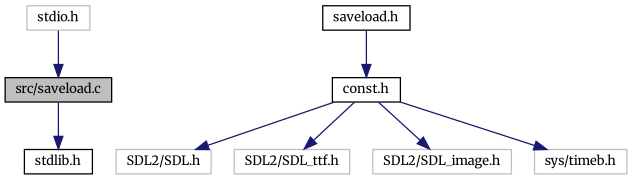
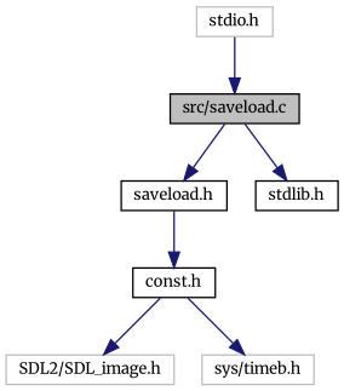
  digraph {
    fontname=Merriweather
    node [color=grey75 fillcolor=white fontname=Merriweather fontsize=10 shape=record style=filled]
    edge [color=midnightblue fontname=Merriweather fontsize=10 labelfontname=Helvetica labelfontsize=10 style=solid]
    n1 [color=black fillcolor=grey75 fontcolor=black height=0.2 label="src/saveload.c" width=0.4]
    n2 [color=black height=0.2 label="saveload.h" width=0.4]
    n3 [color=black height=0.2 label="stdlib.h" width=0.4]
    n4 [color=black height=0.2 label="const.h" width=0.4]
    n5 [height=0.2 label="stdio.h" width=0.4]
-   n6 [height=0.2 label="SDL2/SDL.h" width=0.4]
-   n7 [height=0.2 label="SDL2/SDL_ttf.h" width=0.4]
    n8 [height=0.2 label="SDL2/SDL_image.h" width=0.4]
    n9 [height=0.2 label="sys/timeb.h" width=0.4]
+   n1 -> n2
    n1 -> n3
    n2 -> n4
-   n4 -> n6
-   n4 -> n7
    n4 -> n8
    n4 -> n9
    n5 -> n1
  }
